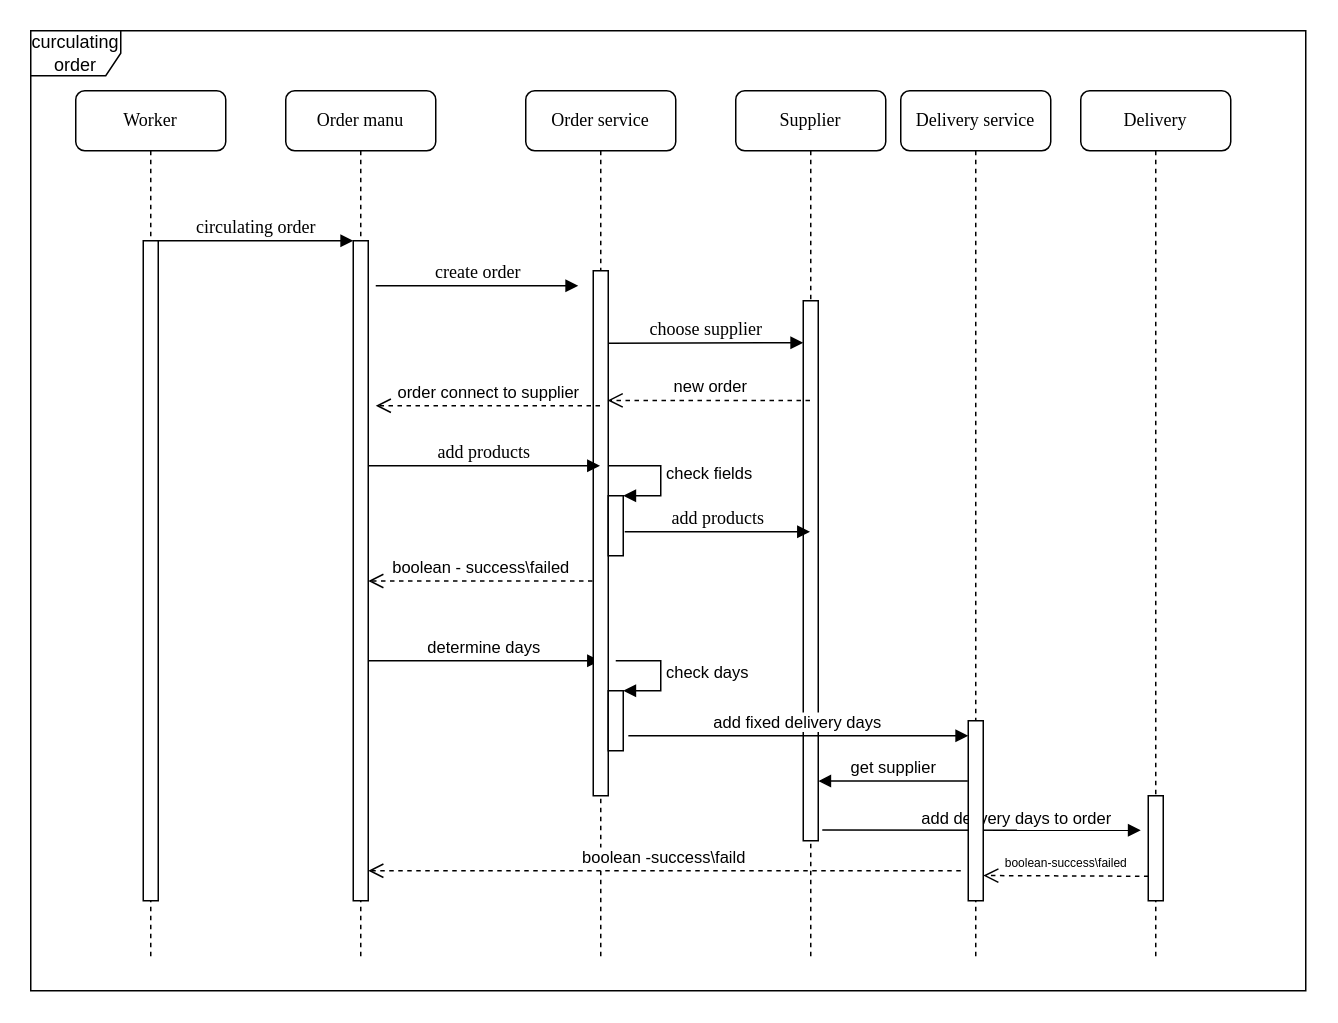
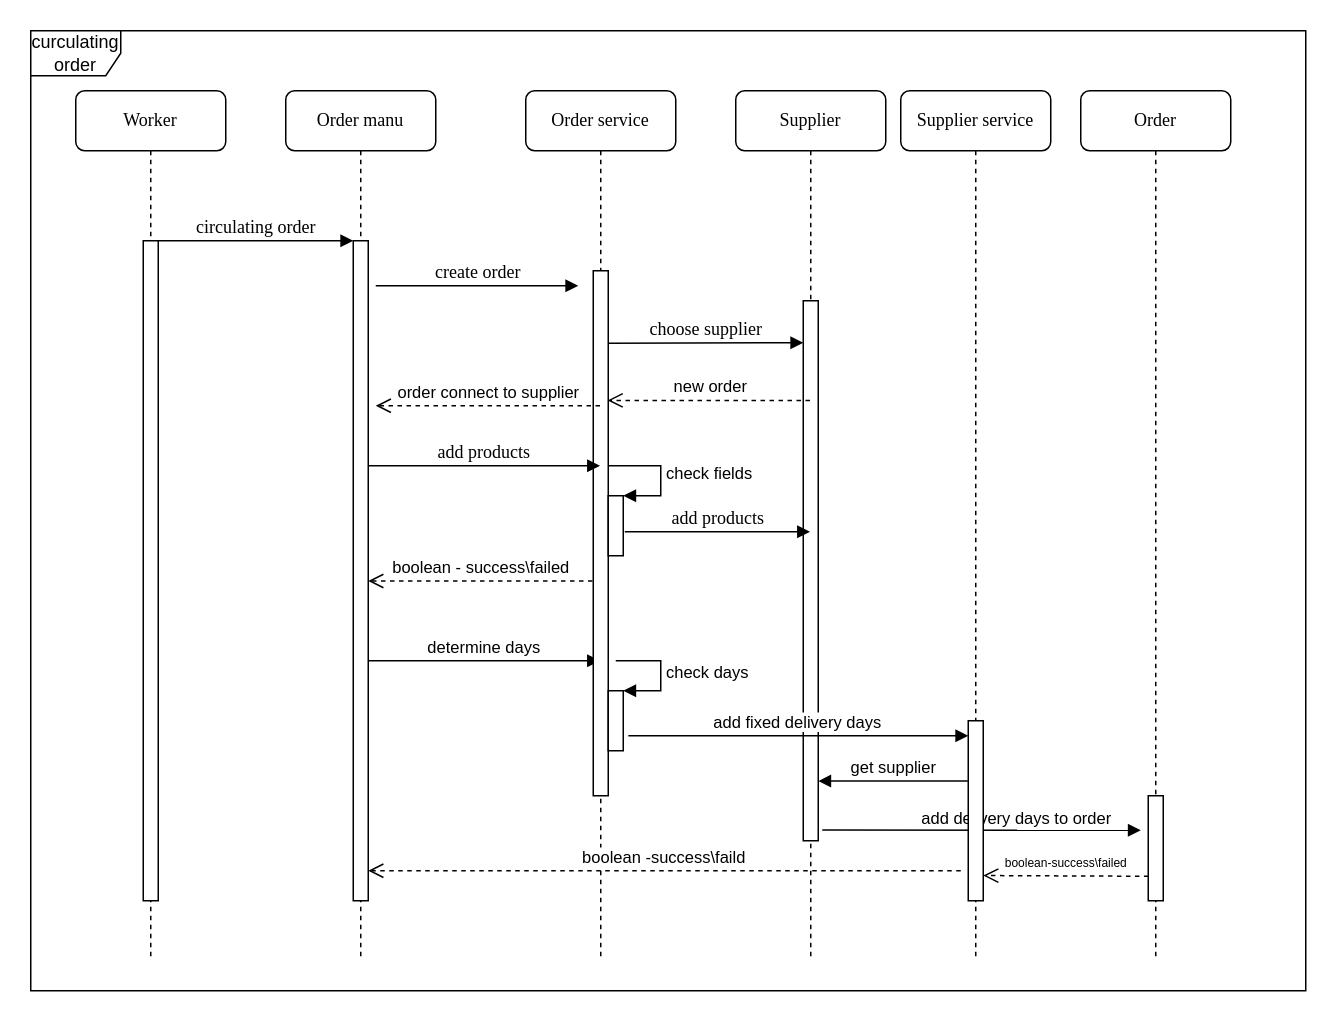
  <mxCell id="0" />
  <mxCell id="1" parent="0" />
  <mxCell id="2" value="add delivery days to order" style="html=1;verticalAlign=bottom;endArrow=block;rounded=0;exitX=1.269;exitY=0.98;exitDx=0;exitDy=0;exitPerimeter=0;" edge="1" parent="1" source="16"><mxGeometry x="0.217" y="-1" width="80" relative="1" as="geometry"><mxPoint x="654.7" y="600" as="sourcePoint" /><mxPoint x="760" y="553" as="targetPoint" /><Array as="points" /><mxPoint as="offset" /></mxGeometry></mxCell>
  <mxCell id="3" value="curculating order" style="shape=umlFrame;whiteSpace=wrap;html=1;" vertex="1" parent="1"><mxGeometry x="20" y="20" width="850" height="640" as="geometry" /></mxCell>
  <mxCell id="4" value="Order manu" style="shape=umlLifeline;perimeter=lifelinePerimeter;whiteSpace=wrap;html=1;container=1;collapsible=0;recursiveResize=0;outlineConnect=0;rounded=1;shadow=0;comic=0;labelBackgroundColor=none;strokeWidth=1;fontFamily=Verdana;fontSize=12;align=center;" parent="1" vertex="1"><mxGeometry x="190" y="60" width="100" height="580" as="geometry" /></mxCell>
  <mxCell id="5" value="" style="html=1;points=[];perimeter=orthogonalPerimeter;rounded=0;shadow=0;comic=0;labelBackgroundColor=none;strokeWidth=1;fontFamily=Verdana;fontSize=12;align=center;" parent="4" vertex="1"><mxGeometry x="45" y="100" width="10" height="440" as="geometry" /></mxCell>
  <mxCell id="6" value="determine days" style="html=1;verticalAlign=bottom;endArrow=block;rounded=0;" edge="1" parent="4" target="7"><mxGeometry width="80" relative="1" as="geometry"><mxPoint x="55" y="380" as="sourcePoint" /><mxPoint x="135" y="380" as="targetPoint" /></mxGeometry></mxCell>
  <mxCell id="7" value="Order service" style="shape=umlLifeline;perimeter=lifelinePerimeter;whiteSpace=wrap;html=1;container=1;collapsible=0;recursiveResize=0;outlineConnect=0;rounded=1;shadow=0;comic=0;labelBackgroundColor=none;strokeWidth=1;fontFamily=Verdana;fontSize=12;align=center;" parent="1" vertex="1"><mxGeometry x="350" y="60" width="100" height="580" as="geometry" /></mxCell>
  <mxCell id="8" value="" style="html=1;points=[];perimeter=orthogonalPerimeter;rounded=0;shadow=0;comic=0;labelBackgroundColor=none;strokeWidth=1;fontFamily=Verdana;fontSize=12;align=center;" parent="7" vertex="1"><mxGeometry x="45" y="120" width="10" height="350" as="geometry" /></mxCell>
  <mxCell id="9" value="" style="html=1;points=[];perimeter=orthogonalPerimeter;" vertex="1" parent="7"><mxGeometry x="55" y="270" width="10" height="40" as="geometry" /></mxCell>
  <mxCell id="10" value="check fields" style="edgeStyle=orthogonalEdgeStyle;html=1;align=left;spacingLeft=2;endArrow=block;rounded=0;entryX=1;entryY=0;" edge="1" target="9" parent="7" source="8"><mxGeometry relative="1" as="geometry"><mxPoint x="60" y="250" as="sourcePoint" /><Array as="points"><mxPoint x="90" y="250" /><mxPoint x="90" y="270" /></Array></mxGeometry></mxCell>
  <mxCell id="11" value="" style="html=1;points=[];perimeter=orthogonalPerimeter;" vertex="1" parent="7"><mxGeometry x="55" y="400" width="10" height="40" as="geometry" /></mxCell>
  <mxCell id="12" value="check days" style="edgeStyle=orthogonalEdgeStyle;html=1;align=left;spacingLeft=2;endArrow=block;rounded=0;entryX=1;entryY=0;" edge="1" target="11" parent="7"><mxGeometry relative="1" as="geometry"><mxPoint x="60" y="380" as="sourcePoint" /><Array as="points"><mxPoint x="90" y="380" /></Array></mxGeometry></mxCell>
  <mxCell id="13" value="Supplier" style="shape=umlLifeline;perimeter=lifelinePerimeter;whiteSpace=wrap;html=1;container=1;collapsible=0;recursiveResize=0;outlineConnect=0;rounded=1;shadow=0;comic=0;labelBackgroundColor=none;strokeWidth=1;fontFamily=Verdana;fontSize=12;align=center;" parent="1" vertex="1"><mxGeometry x="490" y="60" width="100" height="580" as="geometry" /></mxCell>
  <mxCell id="14" value="Worker" style="shape=umlLifeline;perimeter=lifelinePerimeter;whiteSpace=wrap;html=1;container=1;collapsible=0;recursiveResize=0;outlineConnect=0;rounded=1;shadow=0;comic=0;labelBackgroundColor=none;strokeWidth=1;fontFamily=Verdana;fontSize=12;align=center;" parent="1" vertex="1"><mxGeometry x="50" y="60" width="100" height="580" as="geometry" /></mxCell>
  <mxCell id="15" value="" style="html=1;points=[];perimeter=orthogonalPerimeter;rounded=0;shadow=0;comic=0;labelBackgroundColor=none;strokeWidth=1;fontFamily=Verdana;fontSize=12;align=center;" parent="14" vertex="1"><mxGeometry x="45" y="100" width="10" height="440" as="geometry" /></mxCell>
  <mxCell id="16" value="" style="html=1;points=[];perimeter=orthogonalPerimeter;rounded=0;shadow=0;comic=0;labelBackgroundColor=none;strokeWidth=1;fontFamily=Verdana;fontSize=12;align=center;" parent="1" vertex="1"><mxGeometry x="535" y="200" width="10" height="360" as="geometry" /></mxCell>
  <mxCell id="17" value="circulating order" style="html=1;verticalAlign=bottom;endArrow=block;entryX=0;entryY=0;labelBackgroundColor=none;fontFamily=Verdana;fontSize=12;edgeStyle=elbowEdgeStyle;elbow=vertical;" parent="1" source="15" target="5" edge="1"><mxGeometry relative="1" as="geometry"><mxPoint x="170" y="170" as="sourcePoint" /></mxGeometry></mxCell>
  <mxCell id="18" value="choose supplier" style="html=1;verticalAlign=bottom;endArrow=block;labelBackgroundColor=none;fontFamily=Verdana;fontSize=12;edgeStyle=elbowEdgeStyle;elbow=vertical;exitX=0.99;exitY=0.138;exitDx=0;exitDy=0;exitPerimeter=0;" parent="1" source="8" target="16" edge="1"><mxGeometry x="-0.001" relative="1" as="geometry"><mxPoint x="320" y="180" as="sourcePoint" /><mxPoint as="offset" /></mxGeometry></mxCell>
  <mxCell id="19" value="new order" style="html=1;verticalAlign=bottom;endArrow=open;dashed=1;endSize=8;rounded=0;entryX=0.957;entryY=0.247;entryDx=0;entryDy=0;entryPerimeter=0;" edge="1" parent="1" source="13" target="8"><mxGeometry relative="1" as="geometry"><mxPoint x="390" y="330" as="sourcePoint" /><mxPoint x="410" y="250" as="targetPoint" /><Array as="points" /></mxGeometry></mxCell>
  <mxCell id="20" value="create order" style="html=1;verticalAlign=bottom;endArrow=block;entryX=0;entryY=0;labelBackgroundColor=none;fontFamily=Verdana;fontSize=12;edgeStyle=elbowEdgeStyle;elbow=vertical;" edge="1" parent="1"><mxGeometry relative="1" as="geometry"><mxPoint x="250" y="190" as="sourcePoint" /><mxPoint x="385" y="190" as="targetPoint" /></mxGeometry></mxCell>
  <mxCell id="21" value="order connect to supplier" style="html=1;verticalAlign=bottom;endArrow=open;dashed=1;endSize=8;rounded=0;" edge="1" parent="1" source="7"><mxGeometry relative="1" as="geometry"><mxPoint x="370" y="250" as="sourcePoint" /><mxPoint x="250" y="270" as="targetPoint" /></mxGeometry></mxCell>
  <mxCell id="22" value="add products" style="html=1;verticalAlign=bottom;endArrow=block;labelBackgroundColor=none;fontFamily=Verdana;fontSize=12;edgeStyle=elbowEdgeStyle;elbow=vertical;" edge="1" parent="1" target="7"><mxGeometry relative="1" as="geometry"><mxPoint x="245" y="310" as="sourcePoint" /><mxPoint x="385" y="310" as="targetPoint" /><Array as="points"><mxPoint x="350" y="310" /></Array></mxGeometry></mxCell>
  <mxCell id="23" value="add products" style="html=1;verticalAlign=bottom;endArrow=block;labelBackgroundColor=none;fontFamily=Verdana;fontSize=12;edgeStyle=elbowEdgeStyle;elbow=vertical;exitX=1.1;exitY=0.602;exitDx=0;exitDy=0;exitPerimeter=0;" edge="1" parent="1" source="9" target="13"><mxGeometry relative="1" as="geometry"><mxPoint x="254.57" y="319.27" as="sourcePoint" /><mxPoint x="409.5" y="319.571" as="targetPoint" /></mxGeometry></mxCell>
  <mxCell id="24" value="boolean - success\failed" style="html=1;verticalAlign=bottom;endArrow=open;dashed=1;endSize=8;rounded=0;exitX=-0.05;exitY=0.591;exitDx=0;exitDy=0;exitPerimeter=0;" edge="1" parent="1" source="8" target="5"><mxGeometry relative="1" as="geometry"><mxPoint x="394.6" y="404" as="sourcePoint" /><mxPoint x="240" y="404" as="targetPoint" /></mxGeometry></mxCell>
- <mxCell id="25" value="Delivery service" style="shape=umlLifeline;perimeter=lifelinePerimeter;whiteSpace=wrap;html=1;container=1;collapsible=0;recursiveResize=0;outlineConnect=0;rounded=1;shadow=0;comic=0;labelBackgroundColor=none;strokeWidth=1;fontFamily=Verdana;fontSize=12;align=center;" vertex="1" parent="1"><mxGeometry x="600" y="60" width="100" height="580" as="geometry" /></mxCell>
+ <mxCell id="25" value="Supplier service" style="shape=umlLifeline;perimeter=lifelinePerimeter;whiteSpace=wrap;html=1;container=1;collapsible=0;recursiveResize=0;outlineConnect=0;rounded=1;shadow=0;comic=0;labelBackgroundColor=none;strokeWidth=1;fontFamily=Verdana;fontSize=12;align=center;" vertex="1" parent="1"><mxGeometry x="600" y="60" width="100" height="580" as="geometry" /></mxCell>
  <mxCell id="26" value="" style="html=1;points=[];perimeter=orthogonalPerimeter;" vertex="1" parent="25"><mxGeometry x="45" y="420" width="10" height="120" as="geometry" /></mxCell>
  <mxCell id="27" value="add fixed delivery days" style="html=1;verticalAlign=bottom;endArrow=block;rounded=0;exitX=1.339;exitY=0.751;exitDx=0;exitDy=0;exitPerimeter=0;" edge="1" parent="1" source="11" target="26"><mxGeometry width="80" relative="1" as="geometry"><mxPoint x="410" y="510" as="sourcePoint" /><mxPoint x="564.5" y="510" as="targetPoint" /></mxGeometry></mxCell>
- <mxCell id="28" value="Delivery" style="shape=umlLifeline;perimeter=lifelinePerimeter;whiteSpace=wrap;html=1;container=1;collapsible=0;recursiveResize=0;outlineConnect=0;rounded=1;shadow=0;comic=0;labelBackgroundColor=none;strokeWidth=1;fontFamily=Verdana;fontSize=12;align=center;" vertex="1" parent="1"><mxGeometry x="720" y="60" width="100" height="580" as="geometry" /></mxCell>
+ <mxCell id="28" value="Order" style="shape=umlLifeline;perimeter=lifelinePerimeter;whiteSpace=wrap;html=1;container=1;collapsible=0;recursiveResize=0;outlineConnect=0;rounded=1;shadow=0;comic=0;labelBackgroundColor=none;strokeWidth=1;fontFamily=Verdana;fontSize=12;align=center;" vertex="1" parent="1"><mxGeometry x="720" y="60" width="100" height="580" as="geometry" /></mxCell>
  <mxCell id="29" value="" style="html=1;points=[];perimeter=orthogonalPerimeter;" vertex="1" parent="28"><mxGeometry x="45" y="470" width="10" height="70" as="geometry" /></mxCell>
  <mxCell id="30" value="get supplier" style="html=1;verticalAlign=bottom;endArrow=block;rounded=0;exitX=-0.03;exitY=0.335;exitDx=0;exitDy=0;exitPerimeter=0;" edge="1" parent="1" source="26" target="16"><mxGeometry width="80" relative="1" as="geometry"><mxPoint x="560" y="529.66" as="sourcePoint" /><mxPoint x="640" y="529.66" as="targetPoint" /><Array as="points" /></mxGeometry></mxCell>
  <mxCell id="31" value="&lt;font style=&quot;font-size: 8px&quot;&gt;boolean-success\failed&lt;/font&gt;" style="html=1;verticalAlign=bottom;endArrow=open;dashed=1;endSize=8;rounded=0;exitX=0.013;exitY=0.767;exitDx=0;exitDy=0;exitPerimeter=0;entryX=1;entryY=0.86;entryDx=0;entryDy=0;entryPerimeter=0;" edge="1" parent="1" source="29" target="26"><mxGeometry relative="1" as="geometry"><mxPoint x="600" y="430" as="sourcePoint" /><mxPoint x="520" y="430" as="targetPoint" /></mxGeometry></mxCell>
  <mxCell id="32" value="boolean -success\faild" style="html=1;verticalAlign=bottom;endArrow=open;dashed=1;endSize=8;rounded=0;" edge="1" parent="1" target="5"><mxGeometry relative="1" as="geometry"><mxPoint x="640" y="580" as="sourcePoint" /><mxPoint x="545" y="580.2" as="targetPoint" /></mxGeometry></mxCell>
